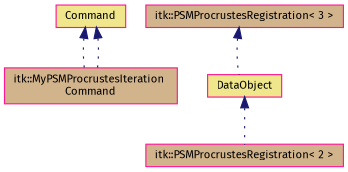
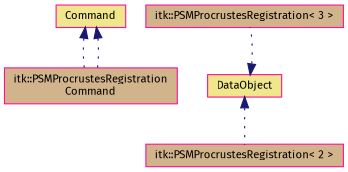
  digraph {
    fontname="Fira Sans"
    node [color=deeppink fillcolor=tan fontname="Fira Sans" fontsize=10 shape=record style=filled]
    edge [color=midnightblue dir=back fontname="Fira Sans" fontsize=10 labelfontname=Helvetica labelfontsize=10 style=dotted]
-   n1 [fontcolor=black height=0.2 label="itk::MyPSMProcrustesIteration\lCommand" width=0.4]
+   n1 [fontcolor=black height=0.2 label="itk::PSMProcrustesRegistration\lCommand" width=0.4]
    n2 [fillcolor=khaki height=0.2 label=Command width=0.4]
    n3 [height=0.2 label="itk::PSMProcrustesRegistration\< 3 \>" width=0.4]
    n4 [fillcolor=khaki height=0.2 label=DataObject width=0.4]
    n5 [height=0.2 label="itk::PSMProcrustesRegistration\< 2 \>" width=0.4]
    n2 -> n1
    n2 -> n1
-   n3 -> n4
+   n4 -> n3
    n4 -> n5
  }
